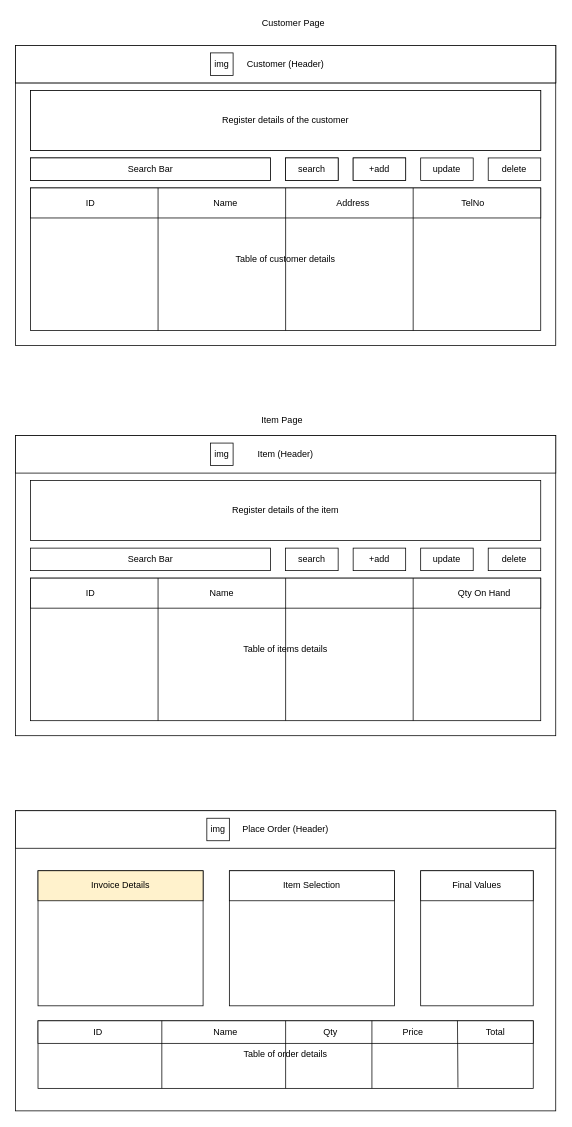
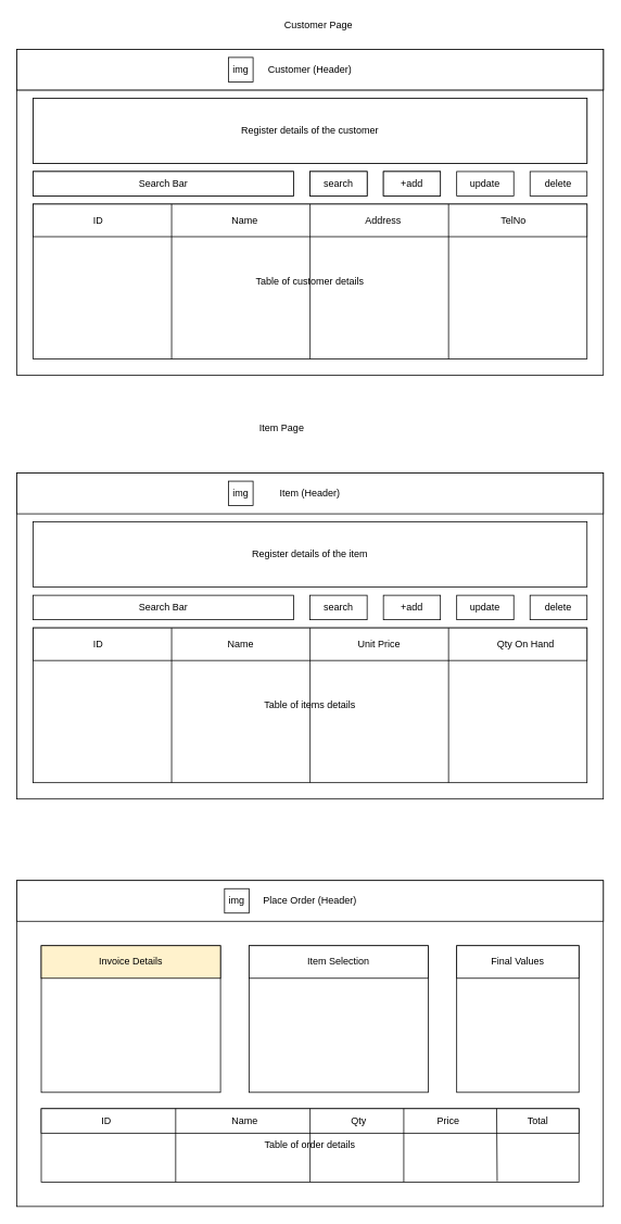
  <mxCell id="0" />
  <mxCell id="1" parent="0" />
  <mxCell id="2" value="" style="rounded=0;whiteSpace=wrap;html=1;" parent="1" vertex="1"><mxGeometry x="20" y="60" width="720" height="400" as="geometry" /></mxCell>
  <mxCell id="3" value="Customer (Header)" style="rounded=0;whiteSpace=wrap;html=1;" parent="1" vertex="1"><mxGeometry x="20" y="60" width="720" height="50" as="geometry" /></mxCell>
  <mxCell id="4" value="img" style="whiteSpace=wrap;html=1;aspect=fixed;" parent="1" vertex="1"><mxGeometry x="280" y="70" width="30" height="30" as="geometry" /></mxCell>
  <mxCell id="5" value="Table of customer details" style="rounded=0;whiteSpace=wrap;html=1;" parent="1" vertex="1"><mxGeometry x="40" y="250" width="680" height="190" as="geometry" /></mxCell>
  <mxCell id="6" value="Register details of the customer" style="rounded=0;whiteSpace=wrap;html=1;" parent="1" vertex="1"><mxGeometry x="40" y="120" width="680" height="80" as="geometry" /></mxCell>
  <mxCell id="7" value="Search Bar" style="rounded=0;whiteSpace=wrap;html=1;" parent="1" vertex="1"><mxGeometry x="40" y="210" width="320" height="30" as="geometry" /></mxCell>
  <mxCell id="8" value="+add" style="rounded=0;whiteSpace=wrap;html=1;" parent="1" vertex="1"><mxGeometry x="470" y="210" width="70" height="30" as="geometry" /></mxCell>
  <mxCell id="9" value="update" style="rounded=0;whiteSpace=wrap;html=1;" parent="1" vertex="1"><mxGeometry x="560" y="210" width="70" height="30" as="geometry" /></mxCell>
  <mxCell id="10" value="delete" style="rounded=0;whiteSpace=wrap;html=1;" parent="1" vertex="1"><mxGeometry x="650" y="210" width="70" height="30" as="geometry" /></mxCell>
  <mxCell id="11" value="" style="rounded=0;whiteSpace=wrap;html=1;" parent="1" vertex="1"><mxGeometry x="40" y="250" width="680" height="40" as="geometry" /></mxCell>
  <mxCell id="12" value="" style="endArrow=none;html=1;exitX=0.25;exitY=1;exitDx=0;exitDy=0;entryX=0.25;entryY=0;entryDx=0;entryDy=0;" parent="1" source="5" target="11" edge="1"><mxGeometry width="50" height="50" relative="1" as="geometry"><mxPoint x="340" y="260" as="sourcePoint" /><mxPoint x="390" y="210" as="targetPoint" /></mxGeometry></mxCell>
  <mxCell id="13" value="" style="endArrow=none;html=1;exitX=0.5;exitY=1;exitDx=0;exitDy=0;entryX=0.5;entryY=0;entryDx=0;entryDy=0;" parent="1" source="5" target="11" edge="1"><mxGeometry width="50" height="50" relative="1" as="geometry"><mxPoint x="340" y="260" as="sourcePoint" /><mxPoint x="390" y="210" as="targetPoint" /></mxGeometry></mxCell>
  <mxCell id="14" value="" style="endArrow=none;html=1;exitX=0.75;exitY=1;exitDx=0;exitDy=0;entryX=0.75;entryY=0;entryDx=0;entryDy=0;" parent="1" source="5" target="11" edge="1"><mxGeometry width="50" height="50" relative="1" as="geometry"><mxPoint x="340" y="260" as="sourcePoint" /><mxPoint x="390" y="210" as="targetPoint" /></mxGeometry></mxCell>
  <mxCell id="15" value="ID" style="text;html=1;strokeColor=none;fillColor=none;align=center;verticalAlign=middle;whiteSpace=wrap;rounded=0;" parent="1" vertex="1"><mxGeometry x="100" y="260" width="40" height="20" as="geometry" /></mxCell>
  <mxCell id="16" value="Name" style="text;html=1;strokeColor=none;fillColor=none;align=center;verticalAlign=middle;whiteSpace=wrap;rounded=0;" parent="1" vertex="1"><mxGeometry x="280" y="260" width="40" height="20" as="geometry" /></mxCell>
  <mxCell id="17" value="Address" style="text;html=1;strokeColor=none;fillColor=none;align=center;verticalAlign=middle;whiteSpace=wrap;rounded=0;" parent="1" vertex="1"><mxGeometry x="450" y="260" width="40" height="20" as="geometry" /></mxCell>
  <mxCell id="18" value="TelNo" style="text;html=1;strokeColor=none;fillColor=none;align=center;verticalAlign=middle;whiteSpace=wrap;rounded=0;" parent="1" vertex="1"><mxGeometry x="610" y="260" width="40" height="20" as="geometry" /></mxCell>
  <mxCell id="19" value="search" style="rounded=0;whiteSpace=wrap;html=1;" vertex="1" parent="1"><mxGeometry x="380" y="210" width="70" height="30" as="geometry" /></mxCell>
  <mxCell id="20" value="Customer (Header)" style="rounded=0;whiteSpace=wrap;html=1;" vertex="1" parent="1"><mxGeometry x="20" y="60" width="720" height="50" as="geometry" /></mxCell>
  <mxCell id="21" value="img" style="whiteSpace=wrap;html=1;aspect=fixed;" vertex="1" parent="1"><mxGeometry x="280" y="70" width="30" height="30" as="geometry" /></mxCell>
  <mxCell id="22" value="Register details of the customer" style="rounded=0;whiteSpace=wrap;html=1;" vertex="1" parent="1"><mxGeometry x="40" y="120" width="680" height="80" as="geometry" /></mxCell>
  <mxCell id="23" value="Search Bar" style="rounded=0;whiteSpace=wrap;html=1;" vertex="1" parent="1"><mxGeometry x="40" y="210" width="320" height="30" as="geometry" /></mxCell>
  <mxCell id="24" value="search" style="rounded=0;whiteSpace=wrap;html=1;" vertex="1" parent="1"><mxGeometry x="380" y="210" width="70" height="30" as="geometry" /></mxCell>
  <mxCell id="25" value="+add" style="rounded=0;whiteSpace=wrap;html=1;" vertex="1" parent="1"><mxGeometry x="470" y="210" width="70" height="30" as="geometry" /></mxCell>
  <mxCell id="26" value="" style="rounded=0;whiteSpace=wrap;html=1;" vertex="1" parent="1"><mxGeometry x="20" y="580" width="720" height="400" as="geometry" /></mxCell>
  <mxCell id="27" value="Table of items details" style="rounded=0;whiteSpace=wrap;html=1;" vertex="1" parent="1"><mxGeometry x="40" y="770" width="680" height="190" as="geometry" /></mxCell>
  <mxCell id="28" value="update" style="rounded=0;whiteSpace=wrap;html=1;" vertex="1" parent="1"><mxGeometry x="560" y="730" width="70" height="30" as="geometry" /></mxCell>
  <mxCell id="29" value="delete" style="rounded=0;whiteSpace=wrap;html=1;" vertex="1" parent="1"><mxGeometry x="650" y="730" width="70" height="30" as="geometry" /></mxCell>
  <mxCell id="30" value="Item (Header)" style="rounded=0;whiteSpace=wrap;html=1;" vertex="1" parent="1"><mxGeometry x="20" y="580" width="720" height="50" as="geometry" /></mxCell>
  <mxCell id="31" value="img" style="whiteSpace=wrap;html=1;aspect=fixed;" vertex="1" parent="1"><mxGeometry x="280" y="590" width="30" height="30" as="geometry" /></mxCell>
  <mxCell id="32" value="Register details of the item" style="rounded=0;whiteSpace=wrap;html=1;" vertex="1" parent="1"><mxGeometry x="40" y="640" width="680" height="80" as="geometry" /></mxCell>
  <mxCell id="33" value="Search Bar" style="rounded=0;whiteSpace=wrap;html=1;" vertex="1" parent="1"><mxGeometry x="40" y="730" width="320" height="30" as="geometry" /></mxCell>
  <mxCell id="34" value="search" style="rounded=0;whiteSpace=wrap;html=1;" vertex="1" parent="1"><mxGeometry x="380" y="730" width="70" height="30" as="geometry" /></mxCell>
  <mxCell id="35" value="+add" style="rounded=0;whiteSpace=wrap;html=1;" vertex="1" parent="1"><mxGeometry x="470" y="730" width="70" height="30" as="geometry" /></mxCell>
  <mxCell id="36" value="Customer Page" style="text;html=1;align=center;verticalAlign=middle;resizable=0;points=[];autosize=1;" vertex="1" parent="1"><mxGeometry x="340" y="20" width="100" height="20" as="geometry" /></mxCell>
- <mxCell id="37" value="Item Page" style="text;html=1;align=center;verticalAlign=middle;resizable=0;points=[];autosize=1;" vertex="1" parent="1"><mxGeometry x="340" y="550" width="70" height="20" as="geometry" /></mxCell>
+ <mxCell id="37" value="Item Page" style="text;html=1;align=center;verticalAlign=middle;resizable=0;points=[];autosize=1;" vertex="1" parent="1"><mxGeometry x="310" y="515" width="70" height="20" as="geometry" /></mxCell>
  <mxCell id="38" value="" style="rounded=0;whiteSpace=wrap;html=1;" vertex="1" parent="1"><mxGeometry x="40" y="770" width="680" height="40" as="geometry" /></mxCell>
  <mxCell id="39" value="" style="endArrow=none;html=1;exitX=0.25;exitY=1;exitDx=0;exitDy=0;entryX=0.25;entryY=0;entryDx=0;entryDy=0;" edge="1" parent="1" source="27" target="38"><mxGeometry width="50" height="50" relative="1" as="geometry"><mxPoint x="360" y="780" as="sourcePoint" /><mxPoint x="410" y="730" as="targetPoint" /></mxGeometry></mxCell>
  <mxCell id="40" value="" style="endArrow=none;html=1;exitX=0.5;exitY=1;exitDx=0;exitDy=0;entryX=0.5;entryY=0;entryDx=0;entryDy=0;" edge="1" parent="1" source="27" target="38"><mxGeometry width="50" height="50" relative="1" as="geometry"><mxPoint x="220" y="970" as="sourcePoint" /><mxPoint x="220" y="780" as="targetPoint" /></mxGeometry></mxCell>
  <mxCell id="41" value="" style="endArrow=none;html=1;exitX=0.75;exitY=1;exitDx=0;exitDy=0;entryX=0.75;entryY=0;entryDx=0;entryDy=0;" edge="1" parent="1" source="27" target="38"><mxGeometry width="50" height="50" relative="1" as="geometry"><mxPoint x="390" y="970" as="sourcePoint" /><mxPoint x="390" y="780" as="targetPoint" /></mxGeometry></mxCell>
  <mxCell id="42" value="ID" style="text;html=1;strokeColor=none;fillColor=none;align=center;verticalAlign=middle;whiteSpace=wrap;rounded=0;" vertex="1" parent="1"><mxGeometry x="100" y="780" width="40" height="20" as="geometry" /></mxCell>
  <mxCell id="43" value="Name" style="text;html=1;strokeColor=none;fillColor=none;align=center;verticalAlign=middle;whiteSpace=wrap;rounded=0;" vertex="1" parent="1"><mxGeometry x="275" y="780" width="40" height="20" as="geometry" /></mxCell>
+ <mxCell id="44" value="Unit Price" style="text;html=1;strokeColor=none;fillColor=none;align=center;verticalAlign=middle;whiteSpace=wrap;rounded=0;" vertex="1" parent="1"><mxGeometry x="430" y="780" width="70" height="20" as="geometry" /></mxCell>
  <mxCell id="45" value="Qty On Hand" style="text;html=1;strokeColor=none;fillColor=none;align=center;verticalAlign=middle;whiteSpace=wrap;rounded=0;" vertex="1" parent="1"><mxGeometry x="600" y="780" width="90" height="20" as="geometry" /></mxCell>
  <mxCell id="46" value="" style="rounded=0;whiteSpace=wrap;html=1;" vertex="1" parent="1"><mxGeometry x="20" y="1080" width="720" height="400" as="geometry" /></mxCell>
  <mxCell id="47" value="Place Order (Header)" style="rounded=0;whiteSpace=wrap;html=1;" vertex="1" parent="1"><mxGeometry x="20" y="1080" width="720" height="50" as="geometry" /></mxCell>
  <mxCell id="48" value="" style="rounded=0;whiteSpace=wrap;html=1;" vertex="1" parent="1"><mxGeometry x="50" y="1160" width="220" height="180" as="geometry" /></mxCell>
  <mxCell id="49" value="" style="rounded=0;whiteSpace=wrap;html=1;" vertex="1" parent="1"><mxGeometry x="305" y="1160" width="220" height="180" as="geometry" /></mxCell>
  <mxCell id="50" value="" style="rounded=0;whiteSpace=wrap;html=1;" vertex="1" parent="1"><mxGeometry x="560" y="1160" width="150" height="180" as="geometry" /></mxCell>
  <mxCell id="51" value="Table of order details" style="rounded=0;whiteSpace=wrap;html=1;" vertex="1" parent="1"><mxGeometry x="50" y="1360" width="660" height="90" as="geometry" /></mxCell>
  <mxCell id="52" value="Invoice Details" style="rounded=0;whiteSpace=wrap;html=1;fillColor=#fff2cc;" vertex="1" parent="1"><mxGeometry x="50" y="1160" width="220" height="40" as="geometry" /></mxCell>
  <mxCell id="53" value="Item Selection" style="rounded=0;whiteSpace=wrap;html=1;" vertex="1" parent="1"><mxGeometry x="305" y="1160" width="220" height="40" as="geometry" /></mxCell>
  <mxCell id="54" value="Final Values" style="rounded=0;whiteSpace=wrap;html=1;" vertex="1" parent="1"><mxGeometry x="560" y="1160" width="150" height="40" as="geometry" /></mxCell>
  <mxCell id="55" value="" style="rounded=0;whiteSpace=wrap;html=1;" vertex="1" parent="1"><mxGeometry x="50" y="1360" width="660" height="30" as="geometry" /></mxCell>
  <mxCell id="56" value="" style="endArrow=none;html=1;exitX=0.25;exitY=1;exitDx=0;exitDy=0;entryX=0.25;entryY=0;entryDx=0;entryDy=0;" edge="1" parent="1" source="51" target="55"><mxGeometry width="50" height="50" relative="1" as="geometry"><mxPoint x="360" y="1530" as="sourcePoint" /><mxPoint x="410" y="1480" as="targetPoint" /></mxGeometry></mxCell>
  <mxCell id="57" value="" style="endArrow=none;html=1;exitX=0.5;exitY=1;exitDx=0;exitDy=0;entryX=0.5;entryY=0;entryDx=0;entryDy=0;" edge="1" parent="1" source="51" target="55"><mxGeometry width="50" height="50" relative="1" as="geometry"><mxPoint x="145.14" y="1460.99" as="sourcePoint" /><mxPoint x="145.14" y="1369.01" as="targetPoint" /></mxGeometry></mxCell>
  <mxCell id="58" value="" style="endArrow=none;html=1;" edge="1" parent="1"><mxGeometry width="50" height="50" relative="1" as="geometry"><mxPoint x="495" y="1450" as="sourcePoint" /><mxPoint x="495" y="1360" as="targetPoint" /></mxGeometry></mxCell>
  <mxCell id="59" value="ID" style="text;html=1;strokeColor=none;fillColor=none;align=center;verticalAlign=middle;whiteSpace=wrap;rounded=0;" vertex="1" parent="1"><mxGeometry x="110" y="1365" width="40" height="20" as="geometry" /></mxCell>
  <mxCell id="60" value="Name" style="text;html=1;strokeColor=none;fillColor=none;align=center;verticalAlign=middle;whiteSpace=wrap;rounded=0;" vertex="1" parent="1"><mxGeometry x="280" y="1365" width="40" height="20" as="geometry" /></mxCell>
  <mxCell id="61" value="Qty" style="text;html=1;strokeColor=none;fillColor=none;align=center;verticalAlign=middle;whiteSpace=wrap;rounded=0;" vertex="1" parent="1"><mxGeometry x="420" y="1365" width="40" height="20" as="geometry" /></mxCell>
  <mxCell id="62" value="" style="endArrow=none;html=1;entryX=0.847;entryY=0;entryDx=0;entryDy=0;entryPerimeter=0;exitX=0.848;exitY=0.989;exitDx=0;exitDy=0;exitPerimeter=0;" edge="1" parent="1" source="51" target="55"><mxGeometry width="50" height="50" relative="1" as="geometry"><mxPoint x="505" y="1463" as="sourcePoint" /><mxPoint x="504.84" y="1372.01" as="targetPoint" /></mxGeometry></mxCell>
  <mxCell id="63" value="Price" style="text;html=1;strokeColor=none;fillColor=none;align=center;verticalAlign=middle;whiteSpace=wrap;rounded=0;" vertex="1" parent="1"><mxGeometry x="530" y="1365" width="40" height="20" as="geometry" /></mxCell>
  <mxCell id="64" value="Total" style="text;html=1;strokeColor=none;fillColor=none;align=center;verticalAlign=middle;whiteSpace=wrap;rounded=0;" vertex="1" parent="1"><mxGeometry x="640" y="1365" width="40" height="20" as="geometry" /></mxCell>
  <mxCell id="65" value="img" style="whiteSpace=wrap;html=1;aspect=fixed;" vertex="1" parent="1"><mxGeometry x="275" y="1090" width="30" height="30" as="geometry" /></mxCell>
